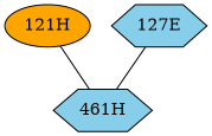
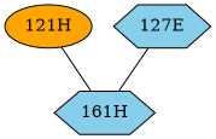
  graph {
    node [fillcolor=skyblue shape=hexagon style="radial,filled"]
    edge [penwidth=1]
    "121H" [fillcolor=orange shape=ellipse]
-   "161H" [label="461H"]
+   "161H"
    "127E"
    "121H" -- "161H"
    "127E" -- "161H"
  }
